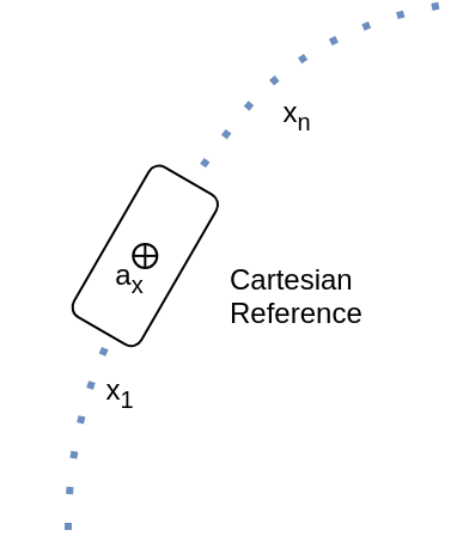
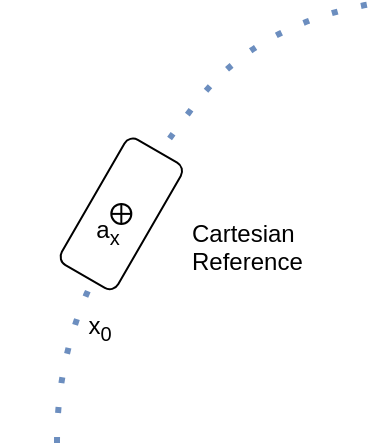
  <mxCell id="0" />
  <mxCell id="1" parent="0" />
  <mxCell id="2" value="" style="group" vertex="1" connectable="0" parent="1"><mxGeometry x="24" y="53.995" width="112" height="88.005" as="geometry" /></mxCell>
  <mxCell id="3" value="" style="endArrow=none;html=1;curved=1;endFill=0;fillColor=#dae8fc;strokeColor=#6c8ebf;dashed=1;strokeWidth=3;dashPattern=1 4;" edge="1" parent="2"><mxGeometry width="50" height="50" relative="1" as="geometry"><mxPoint x="4" y="154.005" as="sourcePoint" /><mxPoint x="164" y="-65.995" as="targetPoint" /><Array as="points"><mxPoint x="4" y="114.005" /><mxPoint x="34" y="44.005" /><mxPoint x="44" y="22.885" /><mxPoint x="104" y="-55.995" /></Array></mxGeometry></mxCell>
  <mxCell id="4" value="" style="rounded=1;whiteSpace=wrap;html=1;rotation=-60;" parent="2" vertex="1"><mxGeometry y="23.195" width="72.33" height="32.5" as="geometry" /></mxCell>
  <mxCell id="5" value="a&lt;sub&gt;x&lt;/sub&gt;" style="text;html=1;strokeColor=none;fillColor=none;align=center;verticalAlign=middle;whiteSpace=wrap;rounded=0;" parent="2" vertex="1"><mxGeometry y="34.445" width="60" height="30" as="geometry" /></mxCell>
  <mxCell id="6" value="" style="shape=orEllipse;perimeter=ellipsePerimeter;whiteSpace=wrap;html=1;backgroundOutline=1;" parent="2" vertex="1"><mxGeometry x="31.16" y="34.445" width="10" height="10" as="geometry" /></mxCell>
  <mxCell id="7" value="&lt;div&gt;Cartesian&lt;/div&gt;&lt;div&gt;Reference&lt;br&gt;&lt;/div&gt;" style="text;whiteSpace=wrap;html=1;" vertex="1" parent="2"><mxGeometry x="70" y="36.005" width="50" height="40" as="geometry" /></mxCell>
- <mxCell id="8" value="x&lt;sub&gt;1&lt;/sub&gt;" style="text;html=1;strokeColor=none;fillColor=none;align=center;verticalAlign=middle;whiteSpace=wrap;rounded=0;" vertex="1" parent="1"><mxGeometry x="20" y="136" width="60" height="30" as="geometry" /></mxCell>
- <mxCell id="9" value="x&lt;sub&gt;n&lt;/sub&gt;" style="text;html=1;strokeColor=none;fillColor=none;align=center;verticalAlign=middle;whiteSpace=wrap;rounded=0;" vertex="1" parent="1"><mxGeometry x="94" y="20" width="60" height="30" as="geometry" /></mxCell>
+ <mxCell id="8" value="x&lt;sub&gt;0&lt;/sub&gt;" style="text;html=1;strokeColor=none;fillColor=none;align=center;verticalAlign=middle;whiteSpace=wrap;rounded=0;" vertex="1" parent="1"><mxGeometry x="20" y="136" width="60" height="30" as="geometry" /></mxCell>
